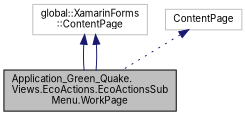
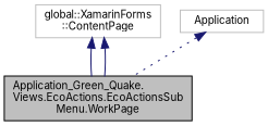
  digraph {
    fontname=Inter
    node [color=grey75 fillcolor=white fontname=Inter fontsize=10 shape=record style=filled]
    edge [color=midnightblue dir=back fontname=Inter fontsize=10 labelfontname=Helvetica labelfontsize=10 style=solid]
    n1 [color=black fillcolor=grey75 fontcolor=black height=0.2 label="Application_Green_Quake.\lViews.EcoActions.EcoActionsSub\lMenu.WorkPage" width=0.4]
    n2 [height=0.2 label="global::XamarinForms\l::ContentPage" width=0.4]
-   n3 [height=0.2 label=ContentPage width=0.4]
+   n3 [height=0.2 label=Application width=0.4]
    n2 -> n1
    n2 -> n1
    n3 -> n1 [style=dotted]
  }
